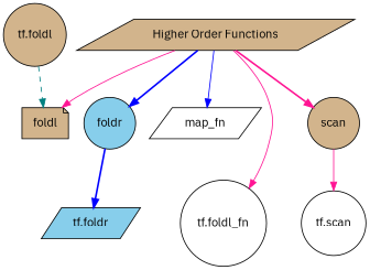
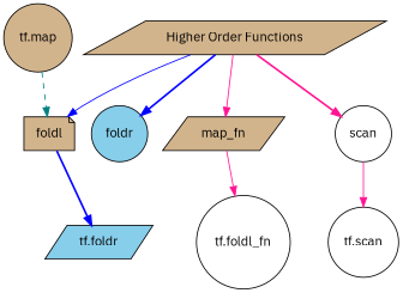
  digraph {
    fontname="IBM Plex Sans"
    rankdir=TB
    node [fillcolor=white fontname="IBM Plex Sans" shape=circle style=filled]
    edge [color=deeppink fontname="IBM Plex Sans" style=solid]
    "Higher Order Functions" [fillcolor=tan shape=parallelogram]
    foldl [fillcolor=tan shape=note]
    foldr [fillcolor=skyblue]
-   map_fn [shape=parallelogram]
-   scan [fillcolor=tan]
+   map_fn [fillcolor=tan shape=parallelogram]
+   scan
    "tf.foldr" [fillcolor=skyblue shape=parallelogram]
    n7 [label="tf.foldl_fn"]
    "tf.scan"
-   "tf.foldl" [fillcolor=tan]
-   "Higher Order Functions" -> foldl
+   "tf.foldl" [fillcolor=tan label="tf.map"]
+   "Higher Order Functions" -> foldl [color=blue]
    "Higher Order Functions" -> foldr [color=blue style=bold]
-   "Higher Order Functions" -> map_fn [color=blue]
+   "Higher Order Functions" -> map_fn
    "Higher Order Functions" -> scan [style=bold]
-   foldr -> "tf.foldr" [color=blue style=bold]
-   "Higher Order Functions" -> n7
+   foldl -> "tf.foldr" [color=blue style=bold]
+   map_fn -> n7
    scan -> "tf.scan"
    "tf.foldl" -> foldl [color=teal style=dashed]
  }
